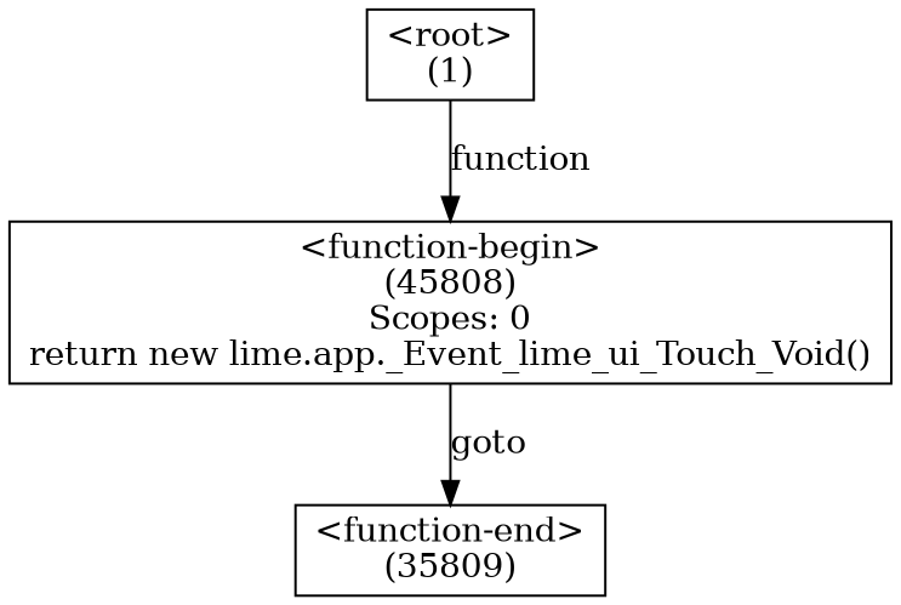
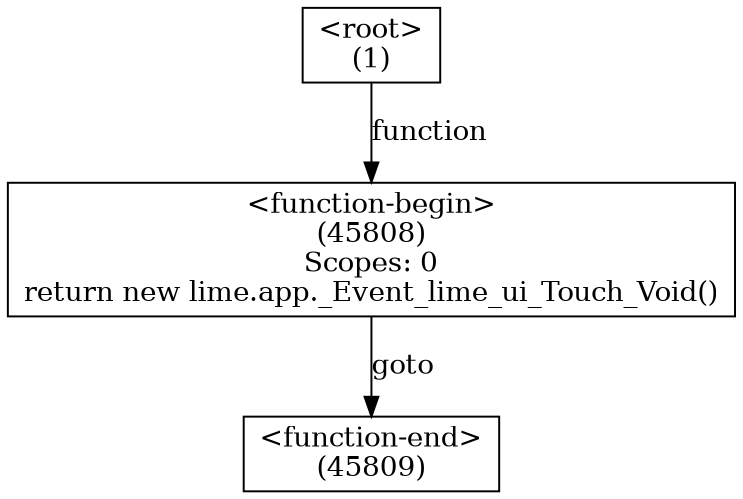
  digraph {
    node [shape=box]
-   n1 [label="<function-end>\n(35809)"]
+   n1 [label="<function-end>\n(45809)"]
    n2 [label="<function-begin>\n(45808)\nScopes: 0\nreturn new lime.app._Event_lime_ui_Touch_Void()"]
    n3 [label="<root>\n(1)"]
    n2 -> n1 [label=goto]
    n3 -> n2 [label=function]
  }
